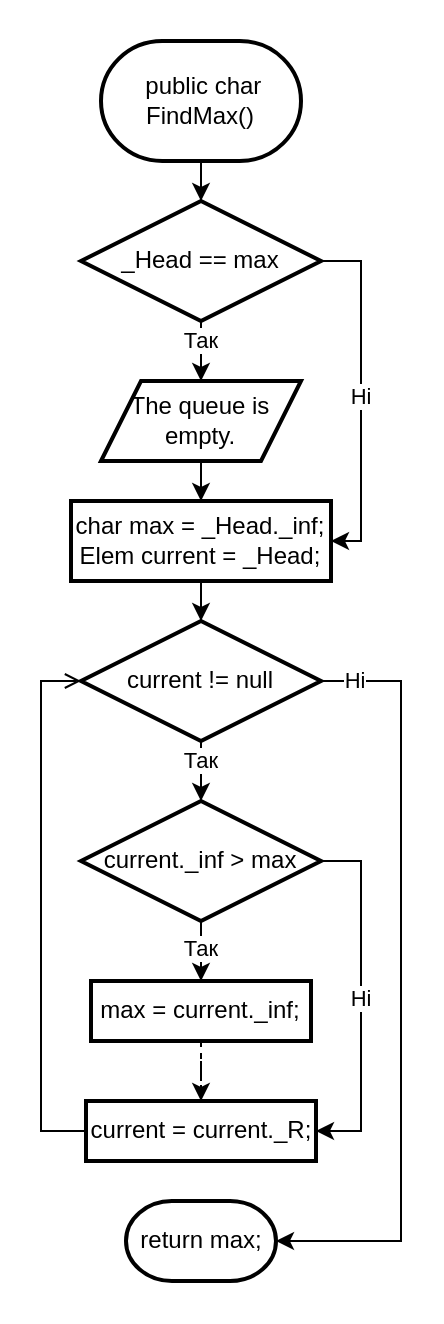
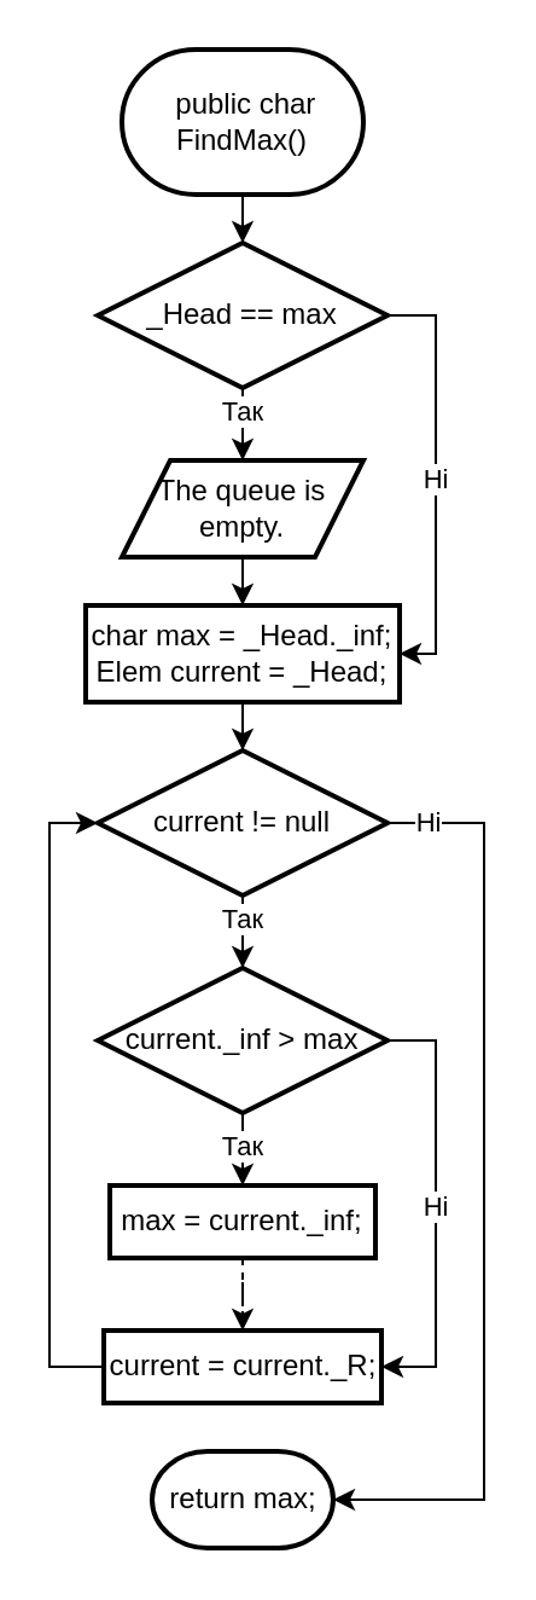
  <mxCell id="0" />
  <mxCell id="1" parent="0" />
  <mxCell id="2" value="" style="edgeStyle=orthogonalEdgeStyle;rounded=0;orthogonalLoop=1;jettySize=auto;html=1;" edge="1" parent="1" source="3" target="6"><mxGeometry relative="1" as="geometry" /></mxCell>
  <mxCell id="3" value="&amp;nbsp;public char FindMax()" style="strokeWidth=2;html=1;shape=mxgraph.flowchart.terminator;whiteSpace=wrap;" vertex="1" parent="1"><mxGeometry x="50" y="20" width="100" height="60" as="geometry" /></mxCell>
  <mxCell id="4" value="Так" style="edgeStyle=orthogonalEdgeStyle;rounded=0;orthogonalLoop=1;jettySize=auto;html=1;" edge="1" parent="1" source="6" target="8"><mxGeometry x="0.2" relative="1" as="geometry"><mxPoint as="offset" /></mxGeometry></mxCell>
  <mxCell id="5" value="Ні" style="edgeStyle=orthogonalEdgeStyle;rounded=0;orthogonalLoop=1;jettySize=auto;html=1;entryX=1;entryY=0.5;entryDx=0;entryDy=0;" edge="1" parent="1" source="6" target="10"><mxGeometry x="0.006" relative="1" as="geometry"><Array as="points"><mxPoint x="180" y="130" /><mxPoint x="180" y="270" /></Array><mxPoint as="offset" /></mxGeometry></mxCell>
  <mxCell id="6" value="_Head == max" style="strokeWidth=2;html=1;shape=mxgraph.flowchart.decision;whiteSpace=wrap;" vertex="1" parent="1"><mxGeometry x="40" y="100" width="120" height="60" as="geometry" /></mxCell>
  <mxCell id="7" value="" style="edgeStyle=orthogonalEdgeStyle;rounded=0;orthogonalLoop=1;jettySize=auto;html=1;" edge="1" parent="1" source="8" target="10"><mxGeometry relative="1" as="geometry" /></mxCell>
  <mxCell id="8" value="The queue is empty." style="shape=parallelogram;perimeter=parallelogramPerimeter;whiteSpace=wrap;html=1;fixedSize=1;strokeWidth=2;" vertex="1" parent="1"><mxGeometry x="50" y="190" width="100" height="40" as="geometry" /></mxCell>
  <mxCell id="9" value="" style="edgeStyle=orthogonalEdgeStyle;rounded=0;orthogonalLoop=1;jettySize=auto;html=1;" edge="1" parent="1" source="10" target="13"><mxGeometry relative="1" as="geometry" /></mxCell>
  <mxCell id="10" value="&lt;div&gt;char max = _Head._inf;&lt;/div&gt;&lt;div&gt;&lt;span style=&quot;background-color: initial;&quot;&gt;Elem current = _Head;&lt;/span&gt;&lt;/div&gt;" style="whiteSpace=wrap;html=1;strokeWidth=2;" vertex="1" parent="1"><mxGeometry x="35" y="250" width="130" height="40" as="geometry" /></mxCell>
  <mxCell id="11" value="Так" style="edgeStyle=orthogonalEdgeStyle;rounded=0;orthogonalLoop=1;jettySize=auto;html=1;" edge="1" parent="1" source="13" target="16"><mxGeometry x="0.2" relative="1" as="geometry"><mxPoint as="offset" /></mxGeometry></mxCell>
  <mxCell id="12" value="Ні" style="edgeStyle=orthogonalEdgeStyle;rounded=0;orthogonalLoop=1;jettySize=auto;html=1;" edge="1" parent="1" source="13" target="21"><mxGeometry x="-0.911" relative="1" as="geometry"><mxPoint x="110" y="660" as="targetPoint" /><Array as="points"><mxPoint x="200" y="340" /><mxPoint x="200" y="620" /></Array><mxPoint as="offset" /></mxGeometry></mxCell>
  <mxCell id="13" value="current != null" style="strokeWidth=2;html=1;shape=mxgraph.flowchart.decision;whiteSpace=wrap;" vertex="1" parent="1"><mxGeometry x="40" y="310" width="120" height="60" as="geometry" /></mxCell>
  <mxCell id="14" value="Так" style="edgeStyle=orthogonalEdgeStyle;rounded=0;orthogonalLoop=1;jettySize=auto;html=1;" edge="1" parent="1" source="16" target="18"><mxGeometry x="-0.429" relative="1" as="geometry"><mxPoint as="offset" /></mxGeometry></mxCell>
  <mxCell id="15" value="Ні" style="edgeStyle=orthogonalEdgeStyle;rounded=0;orthogonalLoop=1;jettySize=auto;html=1;" edge="1" parent="1" source="16" target="20"><mxGeometry relative="1" as="geometry"><Array as="points"><mxPoint x="180" y="430" /><mxPoint x="180" y="565" /></Array></mxGeometry></mxCell>
  <mxCell id="16" value="current._inf &amp;gt; max" style="rhombus;whiteSpace=wrap;html=1;strokeWidth=2;" vertex="1" parent="1"><mxGeometry x="40" y="400" width="120" height="60" as="geometry" /></mxCell>
  <mxCell id="17" value="" style="edgeStyle=orthogonalEdgeStyle;rounded=0;orthogonalLoop=1;jettySize=auto;html=1;dashed=1;" edge="1" parent="1" source="18" target="20"><mxGeometry relative="1" as="geometry" /></mxCell>
  <mxCell id="18" value="max = current._inf;" style="whiteSpace=wrap;html=1;strokeWidth=2;" vertex="1" parent="1"><mxGeometry x="45" y="490" width="110" height="30" as="geometry" /></mxCell>
- <mxCell id="19" style="edgeStyle=orthogonalEdgeStyle;rounded=0;orthogonalLoop=1;jettySize=auto;html=1;endArrow=open;" edge="1" parent="1" source="20" target="13"><mxGeometry relative="1" as="geometry"><Array as="points"><mxPoint x="20" y="565" /><mxPoint x="20" y="340" /></Array></mxGeometry></mxCell>
+ <mxCell id="19" style="edgeStyle=orthogonalEdgeStyle;rounded=0;orthogonalLoop=1;jettySize=auto;html=1;" edge="1" parent="1" source="20" target="13"><mxGeometry relative="1" as="geometry"><Array as="points"><mxPoint x="20" y="565" /><mxPoint x="20" y="340" /></Array></mxGeometry></mxCell>
  <mxCell id="20" value="current = current._R;" style="whiteSpace=wrap;html=1;strokeWidth=2;" vertex="1" parent="1"><mxGeometry x="42.5" y="550" width="115" height="30" as="geometry" /></mxCell>
  <mxCell id="21" value="return max;" style="strokeWidth=2;html=1;shape=mxgraph.flowchart.terminator;whiteSpace=wrap;" vertex="1" parent="1"><mxGeometry x="62.5" y="600" width="75" height="40" as="geometry" /></mxCell>
